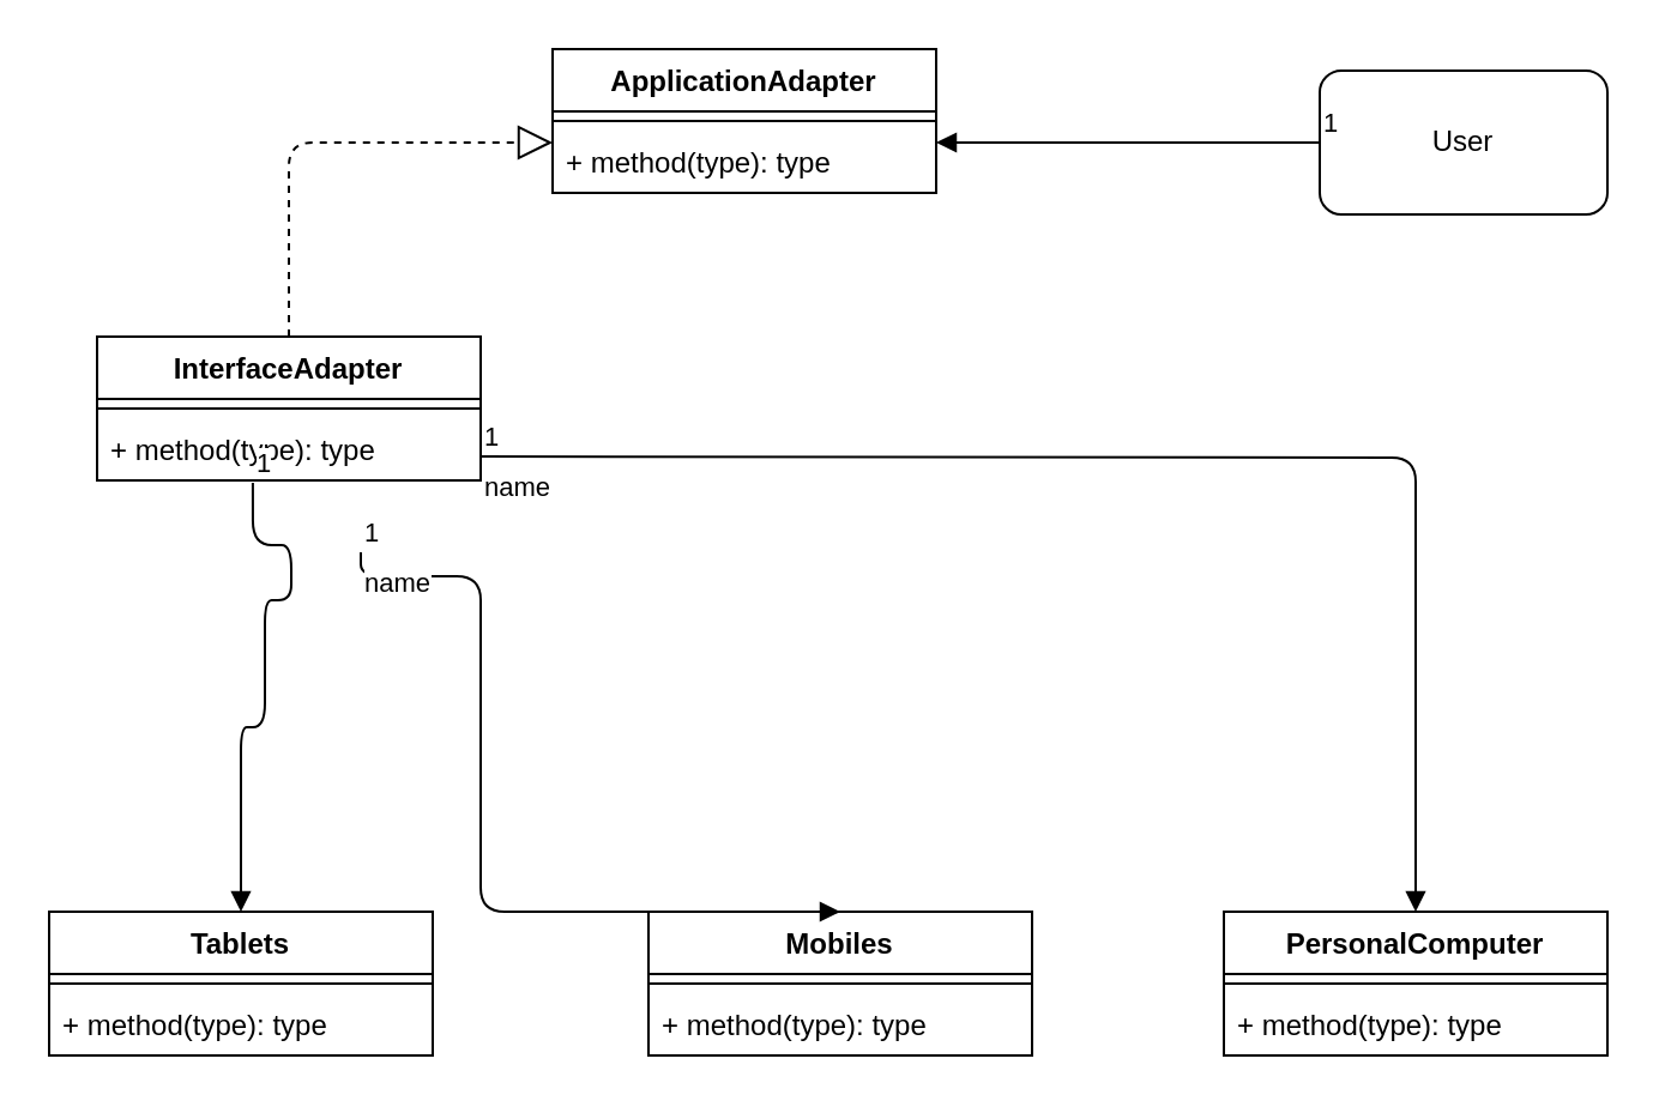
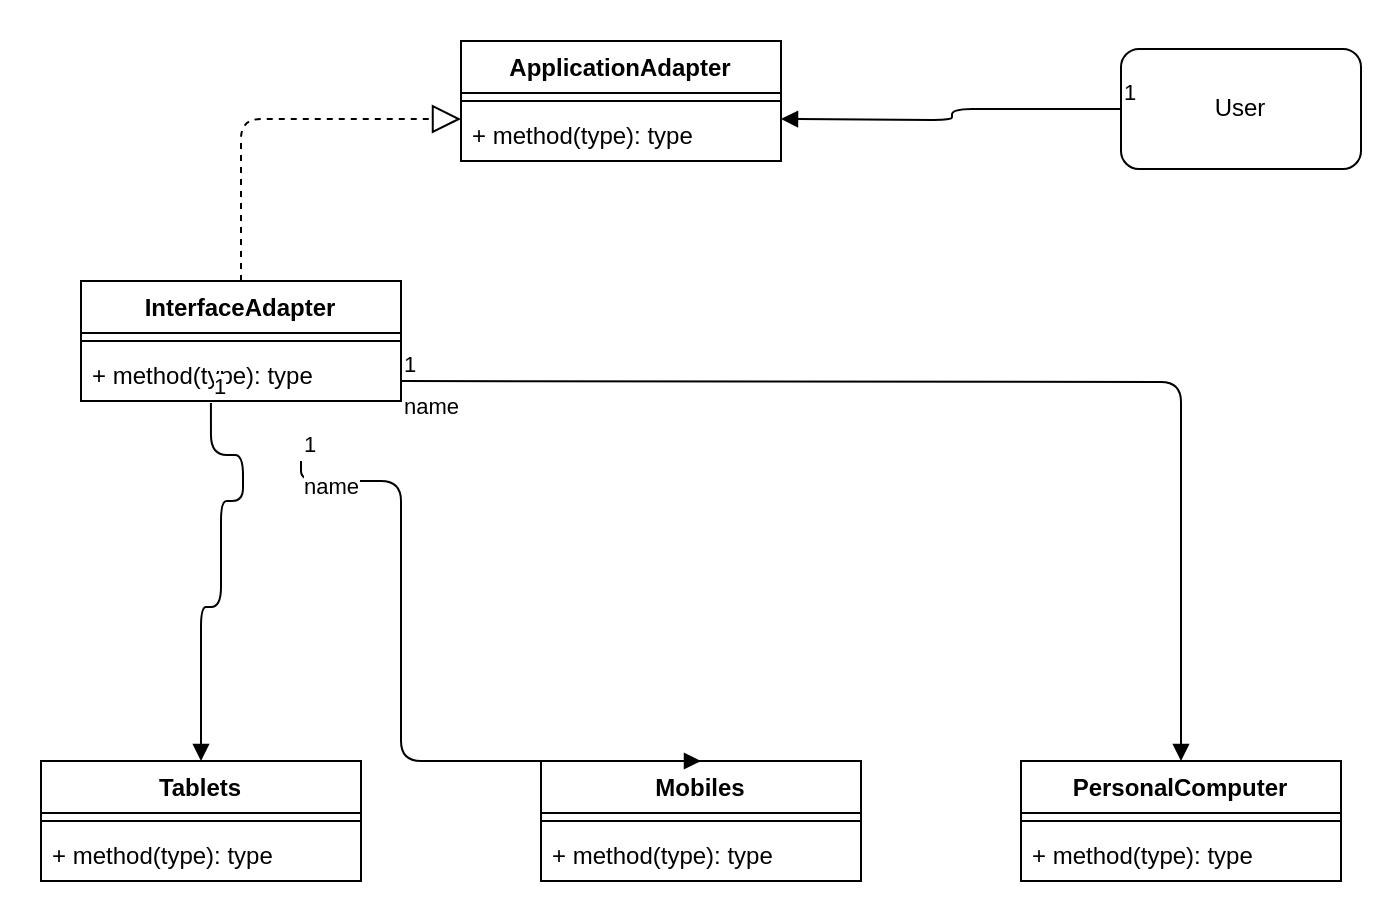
  <mxCell id="0" />
  <mxCell id="1" parent="0" />
  <mxCell id="2" value="ApplicationAdapter&#10;" style="swimlane;fontStyle=1;align=center;verticalAlign=top;childLayout=stackLayout;horizontal=1;startSize=26;horizontalStack=0;resizeParent=1;resizeParentMax=0;resizeLast=0;collapsible=1;marginBottom=0;" vertex="1" parent="1"><mxGeometry x="230" y="20" width="160" height="60" as="geometry" /></mxCell>
  <mxCell id="3" value="" style="line;strokeWidth=1;fillColor=none;align=left;verticalAlign=middle;spacingTop=-1;spacingLeft=3;spacingRight=3;rotatable=0;labelPosition=right;points=[];portConstraint=eastwest;" vertex="1" parent="2"><mxGeometry y="26" width="160" height="8" as="geometry" /></mxCell>
  <mxCell id="4" value="+ method(type): type" style="text;strokeColor=none;fillColor=none;align=left;verticalAlign=top;spacingLeft=4;spacingRight=4;overflow=hidden;rotatable=0;points=[[0,0.5],[1,0.5]];portConstraint=eastwest;" vertex="1" parent="2"><mxGeometry y="34" width="160" height="26" as="geometry" /></mxCell>
- <mxCell id="5" value="User" style="rounded=1;whiteSpace=wrap;html=1;" vertex="1" parent="1"><mxGeometry x="550" y="29" width="120" height="60" as="geometry" /></mxCell>
+ <mxCell id="5" value="User" style="rounded=1;whiteSpace=wrap;html=1;" vertex="1" parent="1"><mxGeometry x="560" y="24" width="120" height="60" as="geometry" /></mxCell>
  <mxCell id="6" value="InterfaceAdapter" style="swimlane;fontStyle=1;align=center;verticalAlign=top;childLayout=stackLayout;horizontal=1;startSize=26;horizontalStack=0;resizeParent=1;resizeParentMax=0;resizeLast=0;collapsible=1;marginBottom=0;" vertex="1" parent="1"><mxGeometry x="40" y="140" width="160" height="60" as="geometry" /></mxCell>
  <mxCell id="7" value="" style="line;strokeWidth=1;fillColor=none;align=left;verticalAlign=middle;spacingTop=-1;spacingLeft=3;spacingRight=3;rotatable=0;labelPosition=right;points=[];portConstraint=eastwest;" vertex="1" parent="6"><mxGeometry y="26" width="160" height="8" as="geometry" /></mxCell>
  <mxCell id="8" value="+ method(type): type" style="text;strokeColor=none;fillColor=none;align=left;verticalAlign=top;spacingLeft=4;spacingRight=4;overflow=hidden;rotatable=0;points=[[0,0.5],[1,0.5]];portConstraint=eastwest;" vertex="1" parent="6"><mxGeometry y="34" width="160" height="26" as="geometry" /></mxCell>
  <mxCell id="9" value="Tablets" style="swimlane;fontStyle=1;align=center;verticalAlign=top;childLayout=stackLayout;horizontal=1;startSize=26;horizontalStack=0;resizeParent=1;resizeParentMax=0;resizeLast=0;collapsible=1;marginBottom=0;" vertex="1" parent="1"><mxGeometry x="20" y="380" width="160" height="60" as="geometry" /></mxCell>
  <mxCell id="10" value="" style="line;strokeWidth=1;fillColor=none;align=left;verticalAlign=middle;spacingTop=-1;spacingLeft=3;spacingRight=3;rotatable=0;labelPosition=right;points=[];portConstraint=eastwest;" vertex="1" parent="9"><mxGeometry y="26" width="160" height="8" as="geometry" /></mxCell>
  <mxCell id="11" value="+ method(type): type" style="text;strokeColor=none;fillColor=none;align=left;verticalAlign=top;spacingLeft=4;spacingRight=4;overflow=hidden;rotatable=0;points=[[0,0.5],[1,0.5]];portConstraint=eastwest;" vertex="1" parent="9"><mxGeometry y="34" width="160" height="26" as="geometry" /></mxCell>
  <mxCell id="12" value="Mobiles" style="swimlane;fontStyle=1;align=center;verticalAlign=top;childLayout=stackLayout;horizontal=1;startSize=26;horizontalStack=0;resizeParent=1;resizeParentMax=0;resizeLast=0;collapsible=1;marginBottom=0;" vertex="1" parent="1"><mxGeometry x="270" y="380" width="160" height="60" as="geometry" /></mxCell>
  <mxCell id="13" value="" style="line;strokeWidth=1;fillColor=none;align=left;verticalAlign=middle;spacingTop=-1;spacingLeft=3;spacingRight=3;rotatable=0;labelPosition=right;points=[];portConstraint=eastwest;" vertex="1" parent="12"><mxGeometry y="26" width="160" height="8" as="geometry" /></mxCell>
  <mxCell id="14" value="+ method(type): type" style="text;strokeColor=none;fillColor=none;align=left;verticalAlign=top;spacingLeft=4;spacingRight=4;overflow=hidden;rotatable=0;points=[[0,0.5],[1,0.5]];portConstraint=eastwest;" vertex="1" parent="12"><mxGeometry y="34" width="160" height="26" as="geometry" /></mxCell>
  <mxCell id="15" value="PersonalComputer" style="swimlane;fontStyle=1;align=center;verticalAlign=top;childLayout=stackLayout;horizontal=1;startSize=26;horizontalStack=0;resizeParent=1;resizeParentMax=0;resizeLast=0;collapsible=1;marginBottom=0;" vertex="1" parent="1"><mxGeometry x="510" y="380" width="160" height="60" as="geometry" /></mxCell>
  <mxCell id="16" value="" style="line;strokeWidth=1;fillColor=none;align=left;verticalAlign=middle;spacingTop=-1;spacingLeft=3;spacingRight=3;rotatable=0;labelPosition=right;points=[];portConstraint=eastwest;" vertex="1" parent="15"><mxGeometry y="26" width="160" height="8" as="geometry" /></mxCell>
  <mxCell id="17" value="+ method(type): type" style="text;strokeColor=none;fillColor=none;align=left;verticalAlign=top;spacingLeft=4;spacingRight=4;overflow=hidden;rotatable=0;points=[[0,0.5],[1,0.5]];portConstraint=eastwest;" vertex="1" parent="15"><mxGeometry y="34" width="160" height="26" as="geometry" /></mxCell>
  <mxCell id="18" value="" style="endArrow=block;endFill=1;html=1;edgeStyle=orthogonalEdgeStyle;align=left;verticalAlign=top;entryX=1;entryY=0.5;entryDx=0;entryDy=0;exitX=0;exitY=0.5;exitDx=0;exitDy=0;" edge="1" parent="1" source="5"><mxGeometry x="-1" relative="1" as="geometry"><mxPoint x="385" y="130" as="sourcePoint" /><mxPoint x="390" y="59" as="targetPoint" /><Array as="points" /></mxGeometry></mxCell>
  <mxCell id="19" value="1" style="edgeLabel;resizable=0;html=1;align=left;verticalAlign=bottom;" connectable="0" vertex="1" parent="18"><mxGeometry x="-1" relative="1" as="geometry" /></mxCell>
  <mxCell id="20" value="" style="endArrow=block;dashed=1;endFill=0;endSize=12;html=1;entryX=0;entryY=0.5;entryDx=0;entryDy=0;exitX=0.5;exitY=0;exitDx=0;exitDy=0;" edge="1" parent="1" source="6"><mxGeometry width="160" relative="1" as="geometry"><mxPoint x="120" y="130" as="sourcePoint" /><mxPoint x="230" y="59" as="targetPoint" /><Array as="points"><mxPoint x="120" y="59" /></Array></mxGeometry></mxCell>
  <mxCell id="21" value="" style="endArrow=block;endFill=1;html=1;edgeStyle=orthogonalEdgeStyle;align=left;verticalAlign=top;exitX=0.406;exitY=1.038;exitDx=0;exitDy=0;exitPerimeter=0;" edge="1" parent="1" source="8" target="9"><mxGeometry x="-1" relative="1" as="geometry"><mxPoint x="121" y="240" as="sourcePoint" /><mxPoint x="40" y="240" as="targetPoint" /><Array as="points"><mxPoint x="121" y="227" /><mxPoint x="121" y="250" /><mxPoint x="110" y="250" /><mxPoint x="110" y="303" /><mxPoint x="100" y="303" /></Array></mxGeometry></mxCell>
  <mxCell id="22" value="1" style="edgeLabel;resizable=0;html=1;align=left;verticalAlign=bottom;" connectable="0" vertex="1" parent="21"><mxGeometry x="-1" relative="1" as="geometry" /></mxCell>
  <mxCell id="23" value="name" style="endArrow=block;endFill=1;html=1;edgeStyle=orthogonalEdgeStyle;align=left;verticalAlign=top;" edge="1" parent="1" target="15"><mxGeometry x="-1" relative="1" as="geometry"><mxPoint x="200" y="190" as="sourcePoint" /><mxPoint x="360" y="190" as="targetPoint" /></mxGeometry></mxCell>
  <mxCell id="24" value="1" style="edgeLabel;resizable=0;html=1;align=left;verticalAlign=bottom;" connectable="0" vertex="1" parent="23"><mxGeometry x="-1" relative="1" as="geometry" /></mxCell>
  <mxCell id="25" value="name" style="endArrow=block;endFill=1;html=1;edgeStyle=orthogonalEdgeStyle;align=left;verticalAlign=top;entryX=0.5;entryY=0;entryDx=0;entryDy=0;" edge="1" parent="1" target="12"><mxGeometry x="-1" relative="1" as="geometry"><mxPoint x="150" y="230" as="sourcePoint" /><mxPoint x="320" y="220" as="targetPoint" /><Array as="points"><mxPoint x="200" y="240" /><mxPoint x="200" y="380" /></Array></mxGeometry></mxCell>
  <mxCell id="26" value="1" style="edgeLabel;resizable=0;html=1;align=left;verticalAlign=bottom;" connectable="0" vertex="1" parent="25"><mxGeometry x="-1" relative="1" as="geometry" /></mxCell>
